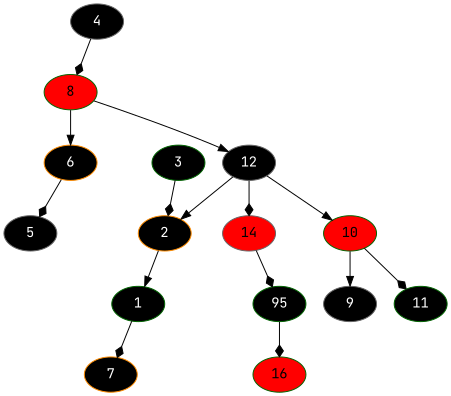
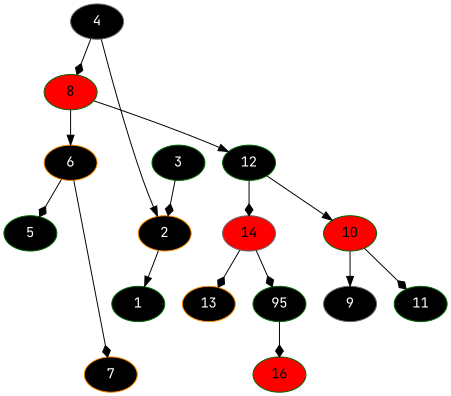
  digraph {
    fontname="JetBrains Mono"
    node [color=darkgreen fillcolor=black fontcolor=white fontname="JetBrains Mono" style=filled]
    edge [arrowhead=diamond fontname="JetBrains Mono"]
    4 [color=gray40]
    2 [color=darkorange]
    8 [fillcolor=red fontcolor=""]
    1
    6 [color=darkorange]
-   12 [color=gray40]
+   12
    3
-   5 [color=gray40]
+   5
    7 [color=darkorange]
    10 [fillcolor=red fontcolor=""]
    14 [color=gray40 fillcolor=red fontcolor=""]
    9 [color=gray40]
    11
+   13 [color=darkorange]
    n15 [label=95]
    16 [fillcolor=red fontcolor=""]
-   12 -> 2 [arrowhead=normal]
+   4 -> 2 [arrowhead=normal]
    4 -> 8
    2 -> 1 [arrowhead=normal]
    8 -> 6 [arrowhead=normal]
    8 -> 12 [arrowhead=normal]
    6 -> 5
-   1 -> 7
+   6 -> 7
    12 -> 10 [arrowhead=normal]
    12 -> 14
    3 -> 2
    10 -> 9 [arrowhead=normal]
    10 -> 11
+   14 -> 13
    14 -> n15
    n15 -> 16
  }
